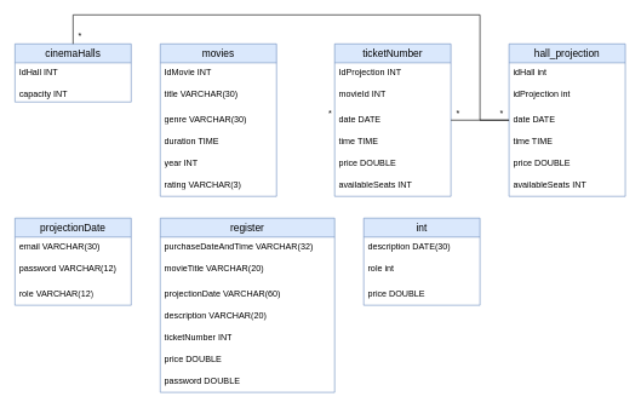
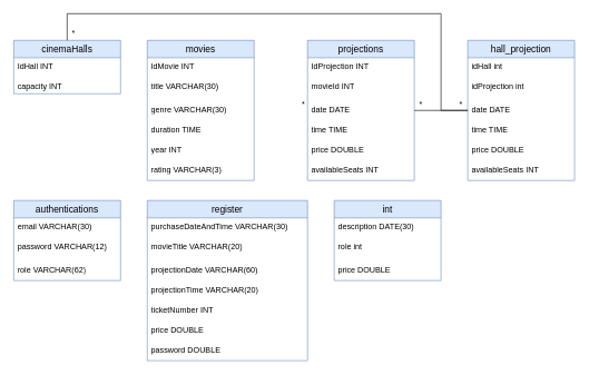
  <mxCell id="0" />
  <mxCell id="1" parent="0" />
  <mxCell id="2" value="cinemaHalls" style="swimlane;fontStyle=0;childLayout=stackLayout;horizontal=1;startSize=26;horizontalStack=0;resizeParent=1;resizeParentMax=0;resizeLast=0;collapsible=1;marginBottom=0;align=center;fontSize=14;fillColor=#dae8fc;strokeColor=#6c8ebf;" vertex="1" parent="1"><mxGeometry x="20" y="60" width="160" height="80" as="geometry" /></mxCell>
  <mxCell id="3" value="IdHall INT&amp;nbsp;" style="text;strokeColor=none;fillColor=none;spacingLeft=4;spacingRight=4;overflow=hidden;rotatable=0;points=[[0,0.5],[1,0.5]];portConstraint=eastwest;fontSize=12;whiteSpace=wrap;html=1;" vertex="1" parent="2"><mxGeometry y="26" width="160" height="30" as="geometry" /></mxCell>
  <mxCell id="4" value="capacity INT" style="text;strokeColor=none;fillColor=none;spacingLeft=4;spacingRight=4;overflow=hidden;rotatable=0;points=[[0,0.5],[1,0.5]];portConstraint=eastwest;fontSize=12;whiteSpace=wrap;html=1;" vertex="1" parent="2"><mxGeometry y="56" width="160" height="24" as="geometry" /></mxCell>
  <mxCell id="5" value="movies" style="swimlane;fontStyle=0;childLayout=stackLayout;horizontal=1;startSize=26;horizontalStack=0;resizeParent=1;resizeParentMax=0;resizeLast=0;collapsible=1;marginBottom=0;align=center;fontSize=14;fillColor=#dae8fc;strokeColor=#6c8ebf;" vertex="1" parent="1"><mxGeometry x="220" y="60" width="160" height="210" as="geometry" /></mxCell>
  <mxCell id="6" value="IdMovie INT&amp;nbsp;" style="text;strokeColor=none;fillColor=none;spacingLeft=4;spacingRight=4;overflow=hidden;rotatable=0;points=[[0,0.5],[1,0.5]];portConstraint=eastwest;fontSize=12;whiteSpace=wrap;html=1;" vertex="1" parent="5"><mxGeometry y="26" width="160" height="30" as="geometry" /></mxCell>
  <mxCell id="7" value="title VARCHAR(30)" style="text;strokeColor=none;fillColor=none;spacingLeft=4;spacingRight=4;overflow=hidden;rotatable=0;points=[[0,0.5],[1,0.5]];portConstraint=eastwest;fontSize=12;whiteSpace=wrap;html=1;" vertex="1" parent="5"><mxGeometry y="56" width="160" height="34" as="geometry" /></mxCell>
  <mxCell id="8" value="genre VARCHAR(30)" style="text;strokeColor=none;fillColor=none;spacingLeft=4;spacingRight=4;overflow=hidden;rotatable=0;points=[[0,0.5],[1,0.5]];portConstraint=eastwest;fontSize=12;whiteSpace=wrap;html=1;" vertex="1" parent="5"><mxGeometry y="90" width="160" height="30" as="geometry" /></mxCell>
  <mxCell id="9" value="duration TIME" style="text;strokeColor=none;fillColor=none;spacingLeft=4;spacingRight=4;overflow=hidden;rotatable=0;points=[[0,0.5],[1,0.5]];portConstraint=eastwest;fontSize=12;whiteSpace=wrap;html=1;" vertex="1" parent="5"><mxGeometry y="120" width="160" height="30" as="geometry" /></mxCell>
  <mxCell id="10" value="year INT" style="text;strokeColor=none;fillColor=none;spacingLeft=4;spacingRight=4;overflow=hidden;rotatable=0;points=[[0,0.5],[1,0.5]];portConstraint=eastwest;fontSize=12;whiteSpace=wrap;html=1;" vertex="1" parent="5"><mxGeometry y="150" width="160" height="30" as="geometry" /></mxCell>
  <mxCell id="11" value="rating VARCHAR(3)" style="text;strokeColor=none;fillColor=none;spacingLeft=4;spacingRight=4;overflow=hidden;rotatable=0;points=[[0,0.5],[1,0.5]];portConstraint=eastwest;fontSize=12;whiteSpace=wrap;html=1;" vertex="1" parent="5"><mxGeometry y="180" width="160" height="30" as="geometry" /></mxCell>
- <mxCell id="12" value="ticketNumber" style="swimlane;fontStyle=0;childLayout=stackLayout;horizontal=1;startSize=26;horizontalStack=0;resizeParent=1;resizeParentMax=0;resizeLast=0;collapsible=1;marginBottom=0;align=center;fontSize=14;fillColor=#dae8fc;strokeColor=#6c8ebf;" vertex="1" parent="1"><mxGeometry x="460" y="60" width="160" height="210" as="geometry" /></mxCell>
+ <mxCell id="12" value="projections" style="swimlane;fontStyle=0;childLayout=stackLayout;horizontal=1;startSize=26;horizontalStack=0;resizeParent=1;resizeParentMax=0;resizeLast=0;collapsible=1;marginBottom=0;align=center;fontSize=14;fillColor=#dae8fc;strokeColor=#6c8ebf;" vertex="1" parent="1"><mxGeometry x="460" y="60" width="160" height="210" as="geometry" /></mxCell>
  <mxCell id="13" value="IdProjection INT&amp;nbsp;" style="text;strokeColor=none;fillColor=none;spacingLeft=4;spacingRight=4;overflow=hidden;rotatable=0;points=[[0,0.5],[1,0.5]];portConstraint=eastwest;fontSize=12;whiteSpace=wrap;html=1;" vertex="1" parent="12"><mxGeometry y="26" width="160" height="30" as="geometry" /></mxCell>
  <mxCell id="14" value="movieId INT" style="text;strokeColor=none;fillColor=none;spacingLeft=4;spacingRight=4;overflow=hidden;rotatable=0;points=[[0,0.5],[1,0.5]];portConstraint=eastwest;fontSize=12;whiteSpace=wrap;html=1;" vertex="1" parent="12"><mxGeometry y="56" width="160" height="34" as="geometry" /></mxCell>
  <mxCell id="15" value="date DATE" style="text;strokeColor=none;fillColor=none;spacingLeft=4;spacingRight=4;overflow=hidden;rotatable=0;points=[[0,0.5],[1,0.5]];portConstraint=eastwest;fontSize=12;whiteSpace=wrap;html=1;" vertex="1" parent="12"><mxGeometry y="90" width="160" height="30" as="geometry" /></mxCell>
  <mxCell id="16" value="time TIME" style="text;strokeColor=none;fillColor=none;spacingLeft=4;spacingRight=4;overflow=hidden;rotatable=0;points=[[0,0.5],[1,0.5]];portConstraint=eastwest;fontSize=12;whiteSpace=wrap;html=1;" vertex="1" parent="12"><mxGeometry y="120" width="160" height="30" as="geometry" /></mxCell>
  <mxCell id="17" value="price DOUBLE" style="text;strokeColor=none;fillColor=none;spacingLeft=4;spacingRight=4;overflow=hidden;rotatable=0;points=[[0,0.5],[1,0.5]];portConstraint=eastwest;fontSize=12;whiteSpace=wrap;html=1;" vertex="1" parent="12"><mxGeometry y="150" width="160" height="30" as="geometry" /></mxCell>
  <mxCell id="18" value="availableSeats INT" style="text;strokeColor=none;fillColor=none;spacingLeft=4;spacingRight=4;overflow=hidden;rotatable=0;points=[[0,0.5],[1,0.5]];portConstraint=eastwest;fontSize=12;whiteSpace=wrap;html=1;" vertex="1" parent="12"><mxGeometry y="180" width="160" height="30" as="geometry" /></mxCell>
- <mxCell id="19" value="projectionDate" style="swimlane;fontStyle=0;childLayout=stackLayout;horizontal=1;startSize=26;horizontalStack=0;resizeParent=1;resizeParentMax=0;resizeLast=0;collapsible=1;marginBottom=0;align=center;fontSize=14;fillColor=#dae8fc;strokeColor=#6c8ebf;" vertex="1" parent="1"><mxGeometry x="20" y="300" width="160" height="120" as="geometry" /></mxCell>
+ <mxCell id="19" value="authentications" style="swimlane;fontStyle=0;childLayout=stackLayout;horizontal=1;startSize=26;horizontalStack=0;resizeParent=1;resizeParentMax=0;resizeLast=0;collapsible=1;marginBottom=0;align=center;fontSize=14;fillColor=#dae8fc;strokeColor=#6c8ebf;" vertex="1" parent="1"><mxGeometry x="20" y="300" width="160" height="120" as="geometry" /></mxCell>
  <mxCell id="20" value="email VARCHAR(30)" style="text;strokeColor=none;fillColor=none;spacingLeft=4;spacingRight=4;overflow=hidden;rotatable=0;points=[[0,0.5],[1,0.5]];portConstraint=eastwest;fontSize=12;whiteSpace=wrap;html=1;" vertex="1" parent="19"><mxGeometry y="26" width="160" height="30" as="geometry" /></mxCell>
  <mxCell id="21" value="password VARCHAR(12)" style="text;strokeColor=none;fillColor=none;spacingLeft=4;spacingRight=4;overflow=hidden;rotatable=0;points=[[0,0.5],[1,0.5]];portConstraint=eastwest;fontSize=12;whiteSpace=wrap;html=1;" vertex="1" parent="19"><mxGeometry y="56" width="160" height="34" as="geometry" /></mxCell>
- <mxCell id="22" value="role VARCHAR(12)" style="text;strokeColor=none;fillColor=none;spacingLeft=4;spacingRight=4;overflow=hidden;rotatable=0;points=[[0,0.5],[1,0.5]];portConstraint=eastwest;fontSize=12;whiteSpace=wrap;html=1;" vertex="1" parent="19"><mxGeometry y="90" width="160" height="30" as="geometry" /></mxCell>
+ <mxCell id="22" value="role VARCHAR(62)" style="text;strokeColor=none;fillColor=none;spacingLeft=4;spacingRight=4;overflow=hidden;rotatable=0;points=[[0,0.5],[1,0.5]];portConstraint=eastwest;fontSize=12;whiteSpace=wrap;html=1;" vertex="1" parent="19"><mxGeometry y="90" width="160" height="30" as="geometry" /></mxCell>
  <mxCell id="23" value="register" style="swimlane;fontStyle=0;childLayout=stackLayout;horizontal=1;startSize=26;horizontalStack=0;resizeParent=1;resizeParentMax=0;resizeLast=0;collapsible=1;marginBottom=0;align=center;fontSize=14;fillColor=#dae8fc;strokeColor=#6c8ebf;" vertex="1" parent="1"><mxGeometry x="220" y="300" width="240" height="240" as="geometry" /></mxCell>
- <mxCell id="24" value="purchaseDateAndTime VARCHAR(32)" style="text;strokeColor=none;fillColor=none;spacingLeft=4;spacingRight=4;overflow=hidden;rotatable=0;points=[[0,0.5],[1,0.5]];portConstraint=eastwest;fontSize=12;whiteSpace=wrap;html=1;" vertex="1" parent="23"><mxGeometry y="26" width="240" height="30" as="geometry" /></mxCell>
+ <mxCell id="24" value="purchaseDateAndTime VARCHAR(30)" style="text;strokeColor=none;fillColor=none;spacingLeft=4;spacingRight=4;overflow=hidden;rotatable=0;points=[[0,0.5],[1,0.5]];portConstraint=eastwest;fontSize=12;whiteSpace=wrap;html=1;" vertex="1" parent="23"><mxGeometry y="26" width="240" height="30" as="geometry" /></mxCell>
  <mxCell id="25" value="movieTitle VARCHAR(20)" style="text;strokeColor=none;fillColor=none;spacingLeft=4;spacingRight=4;overflow=hidden;rotatable=0;points=[[0,0.5],[1,0.5]];portConstraint=eastwest;fontSize=12;whiteSpace=wrap;html=1;" vertex="1" parent="23"><mxGeometry y="56" width="240" height="34" as="geometry" /></mxCell>
  <mxCell id="26" value="projectionDate VARCHAR(60)" style="text;strokeColor=none;fillColor=none;spacingLeft=4;spacingRight=4;overflow=hidden;rotatable=0;points=[[0,0.5],[1,0.5]];portConstraint=eastwest;fontSize=12;whiteSpace=wrap;html=1;" vertex="1" parent="23"><mxGeometry y="90" width="240" height="30" as="geometry" /></mxCell>
- <mxCell id="27" value="description VARCHAR(20)" style="text;strokeColor=none;fillColor=none;spacingLeft=4;spacingRight=4;overflow=hidden;rotatable=0;points=[[0,0.5],[1,0.5]];portConstraint=eastwest;fontSize=12;whiteSpace=wrap;html=1;" vertex="1" parent="23"><mxGeometry y="120" width="240" height="30" as="geometry" /></mxCell>
+ <mxCell id="27" value="projectionTime VARCHAR(20)" style="text;strokeColor=none;fillColor=none;spacingLeft=4;spacingRight=4;overflow=hidden;rotatable=0;points=[[0,0.5],[1,0.5]];portConstraint=eastwest;fontSize=12;whiteSpace=wrap;html=1;" vertex="1" parent="23"><mxGeometry y="120" width="240" height="30" as="geometry" /></mxCell>
  <mxCell id="28" value="ticketNumber INT" style="text;strokeColor=none;fillColor=none;spacingLeft=4;spacingRight=4;overflow=hidden;rotatable=0;points=[[0,0.5],[1,0.5]];portConstraint=eastwest;fontSize=12;whiteSpace=wrap;html=1;" vertex="1" parent="23"><mxGeometry y="150" width="240" height="30" as="geometry" /></mxCell>
  <mxCell id="29" value="price DOUBLE" style="text;strokeColor=none;fillColor=none;spacingLeft=4;spacingRight=4;overflow=hidden;rotatable=0;points=[[0,0.5],[1,0.5]];portConstraint=eastwest;fontSize=12;whiteSpace=wrap;html=1;" vertex="1" parent="23"><mxGeometry y="180" width="240" height="30" as="geometry" /></mxCell>
  <mxCell id="30" value="password DOUBLE" style="text;strokeColor=none;fillColor=none;spacingLeft=4;spacingRight=4;overflow=hidden;rotatable=0;points=[[0,0.5],[1,0.5]];portConstraint=eastwest;fontSize=12;whiteSpace=wrap;html=1;" vertex="1" parent="23"><mxGeometry y="210" width="240" height="30" as="geometry" /></mxCell>
  <mxCell id="31" value="int" style="swimlane;fontStyle=0;childLayout=stackLayout;horizontal=1;startSize=26;horizontalStack=0;resizeParent=1;resizeParentMax=0;resizeLast=0;collapsible=1;marginBottom=0;align=center;fontSize=14;fillColor=#dae8fc;strokeColor=#6c8ebf;" vertex="1" parent="1"><mxGeometry x="500" y="300" width="160" height="120" as="geometry" /></mxCell>
  <mxCell id="32" value="description DATE(30)" style="text;strokeColor=none;fillColor=none;spacingLeft=4;spacingRight=4;overflow=hidden;rotatable=0;points=[[0,0.5],[1,0.5]];portConstraint=eastwest;fontSize=12;whiteSpace=wrap;html=1;" vertex="1" parent="31"><mxGeometry y="26" width="160" height="30" as="geometry" /></mxCell>
  <mxCell id="33" value="role int" style="text;strokeColor=none;fillColor=none;spacingLeft=4;spacingRight=4;overflow=hidden;rotatable=0;points=[[0,0.5],[1,0.5]];portConstraint=eastwest;fontSize=12;whiteSpace=wrap;html=1;" vertex="1" parent="31"><mxGeometry y="56" width="160" height="34" as="geometry" /></mxCell>
  <mxCell id="34" value="price DOUBLE" style="text;strokeColor=none;fillColor=none;spacingLeft=4;spacingRight=4;overflow=hidden;rotatable=0;points=[[0,0.5],[1,0.5]];portConstraint=eastwest;fontSize=12;whiteSpace=wrap;html=1;" vertex="1" parent="31"><mxGeometry y="90" width="160" height="30" as="geometry" /></mxCell>
  <mxCell id="35" value="*" style="text;html=1;strokeColor=none;fillColor=none;align=center;verticalAlign=middle;whiteSpace=wrap;rounded=0;" vertex="1" parent="1"><mxGeometry x="444" y="146" width="20" height="20" as="geometry" /></mxCell>
  <mxCell id="36" value="hall_projection" style="swimlane;fontStyle=0;childLayout=stackLayout;horizontal=1;startSize=26;horizontalStack=0;resizeParent=1;resizeParentMax=0;resizeLast=0;collapsible=1;marginBottom=0;align=center;fontSize=14;fillColor=#dae8fc;strokeColor=#6c8ebf;" vertex="1" parent="1"><mxGeometry x="700" y="60" width="160" height="210" as="geometry" /></mxCell>
  <mxCell id="37" value="idHall int" style="text;strokeColor=none;fillColor=none;spacingLeft=4;spacingRight=4;overflow=hidden;rotatable=0;points=[[0,0.5],[1,0.5]];portConstraint=eastwest;fontSize=12;whiteSpace=wrap;html=1;" vertex="1" parent="36"><mxGeometry y="26" width="160" height="30" as="geometry" /></mxCell>
  <mxCell id="38" value="idProjection int" style="text;strokeColor=none;fillColor=none;spacingLeft=4;spacingRight=4;overflow=hidden;rotatable=0;points=[[0,0.5],[1,0.5]];portConstraint=eastwest;fontSize=12;whiteSpace=wrap;html=1;" vertex="1" parent="36"><mxGeometry y="56" width="160" height="34" as="geometry" /></mxCell>
  <mxCell id="39" value="date DATE" style="text;strokeColor=none;fillColor=none;spacingLeft=4;spacingRight=4;overflow=hidden;rotatable=0;points=[[0,0.5],[1,0.5]];portConstraint=eastwest;fontSize=12;whiteSpace=wrap;html=1;" vertex="1" parent="36"><mxGeometry y="90" width="160" height="30" as="geometry" /></mxCell>
  <mxCell id="40" value="time TIME" style="text;strokeColor=none;fillColor=none;spacingLeft=4;spacingRight=4;overflow=hidden;rotatable=0;points=[[0,0.5],[1,0.5]];portConstraint=eastwest;fontSize=12;whiteSpace=wrap;html=1;" vertex="1" parent="36"><mxGeometry y="120" width="160" height="30" as="geometry" /></mxCell>
  <mxCell id="41" value="price DOUBLE" style="text;strokeColor=none;fillColor=none;spacingLeft=4;spacingRight=4;overflow=hidden;rotatable=0;points=[[0,0.5],[1,0.5]];portConstraint=eastwest;fontSize=12;whiteSpace=wrap;html=1;" vertex="1" parent="36"><mxGeometry y="150" width="160" height="30" as="geometry" /></mxCell>
  <mxCell id="42" value="availableSeats INT" style="text;strokeColor=none;fillColor=none;spacingLeft=4;spacingRight=4;overflow=hidden;rotatable=0;points=[[0,0.5],[1,0.5]];portConstraint=eastwest;fontSize=12;whiteSpace=wrap;html=1;" vertex="1" parent="36"><mxGeometry y="180" width="160" height="30" as="geometry" /></mxCell>
  <mxCell id="43" style="edgeStyle=orthogonalEdgeStyle;rounded=0;orthogonalLoop=1;jettySize=auto;html=1;exitX=0;exitY=0.5;exitDx=0;exitDy=0;entryX=0.5;entryY=0;entryDx=0;entryDy=0;endArrow=none;endFill=0;" edge="1" parent="1" source="39" target="2"><mxGeometry relative="1" as="geometry"><Array as="points"><mxPoint x="660" y="165" /><mxPoint x="660" y="20" /><mxPoint x="100" y="20" /></Array></mxGeometry></mxCell>
  <mxCell id="44" value="*" style="text;html=1;strokeColor=none;fillColor=none;align=center;verticalAlign=middle;whiteSpace=wrap;rounded=0;" vertex="1" parent="1"><mxGeometry x="680" y="146" width="20" height="20" as="geometry" /></mxCell>
  <mxCell id="45" value="*" style="text;html=1;strokeColor=none;fillColor=none;align=center;verticalAlign=middle;whiteSpace=wrap;rounded=0;" vertex="1" parent="1"><mxGeometry x="100" y="40" width="20" height="20" as="geometry" /></mxCell>
  <mxCell id="46" style="edgeStyle=orthogonalEdgeStyle;rounded=0;orthogonalLoop=1;jettySize=auto;html=1;exitX=0;exitY=0.5;exitDx=0;exitDy=0;entryX=1;entryY=0.5;entryDx=0;entryDy=0;endArrow=none;endFill=0;" edge="1" parent="1" source="39" target="15"><mxGeometry relative="1" as="geometry" /></mxCell>
  <mxCell id="47" value="*" style="text;html=1;strokeColor=none;fillColor=none;align=center;verticalAlign=middle;whiteSpace=wrap;rounded=0;" vertex="1" parent="1"><mxGeometry x="620" y="146" width="20" height="20" as="geometry" /></mxCell>
